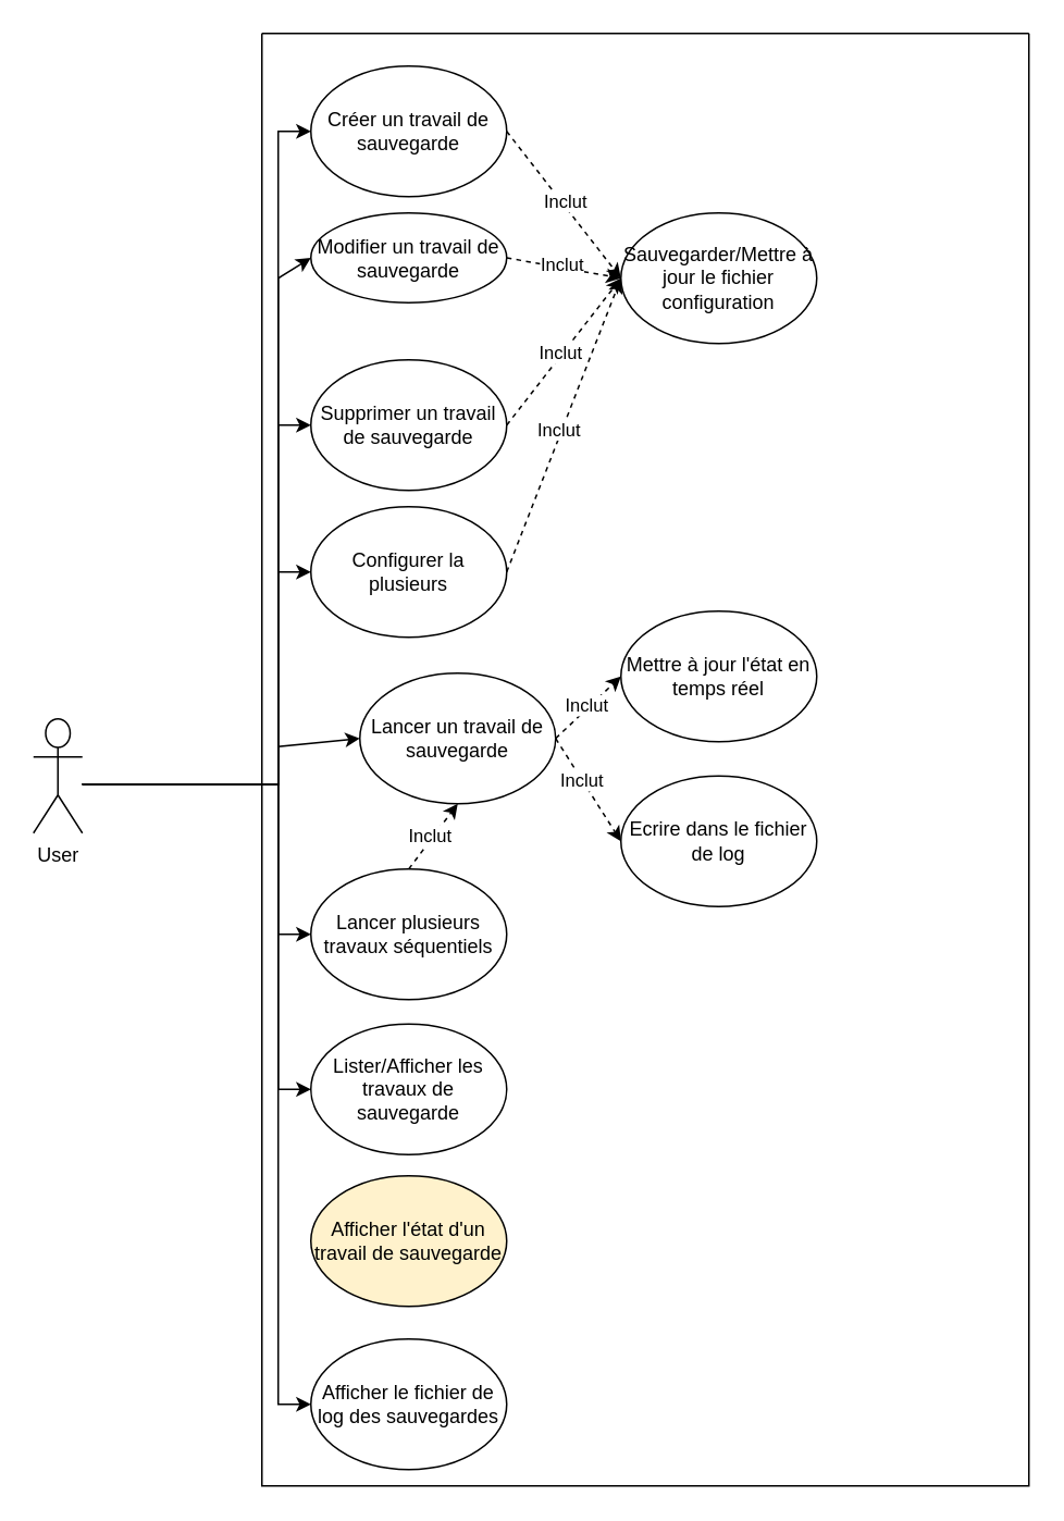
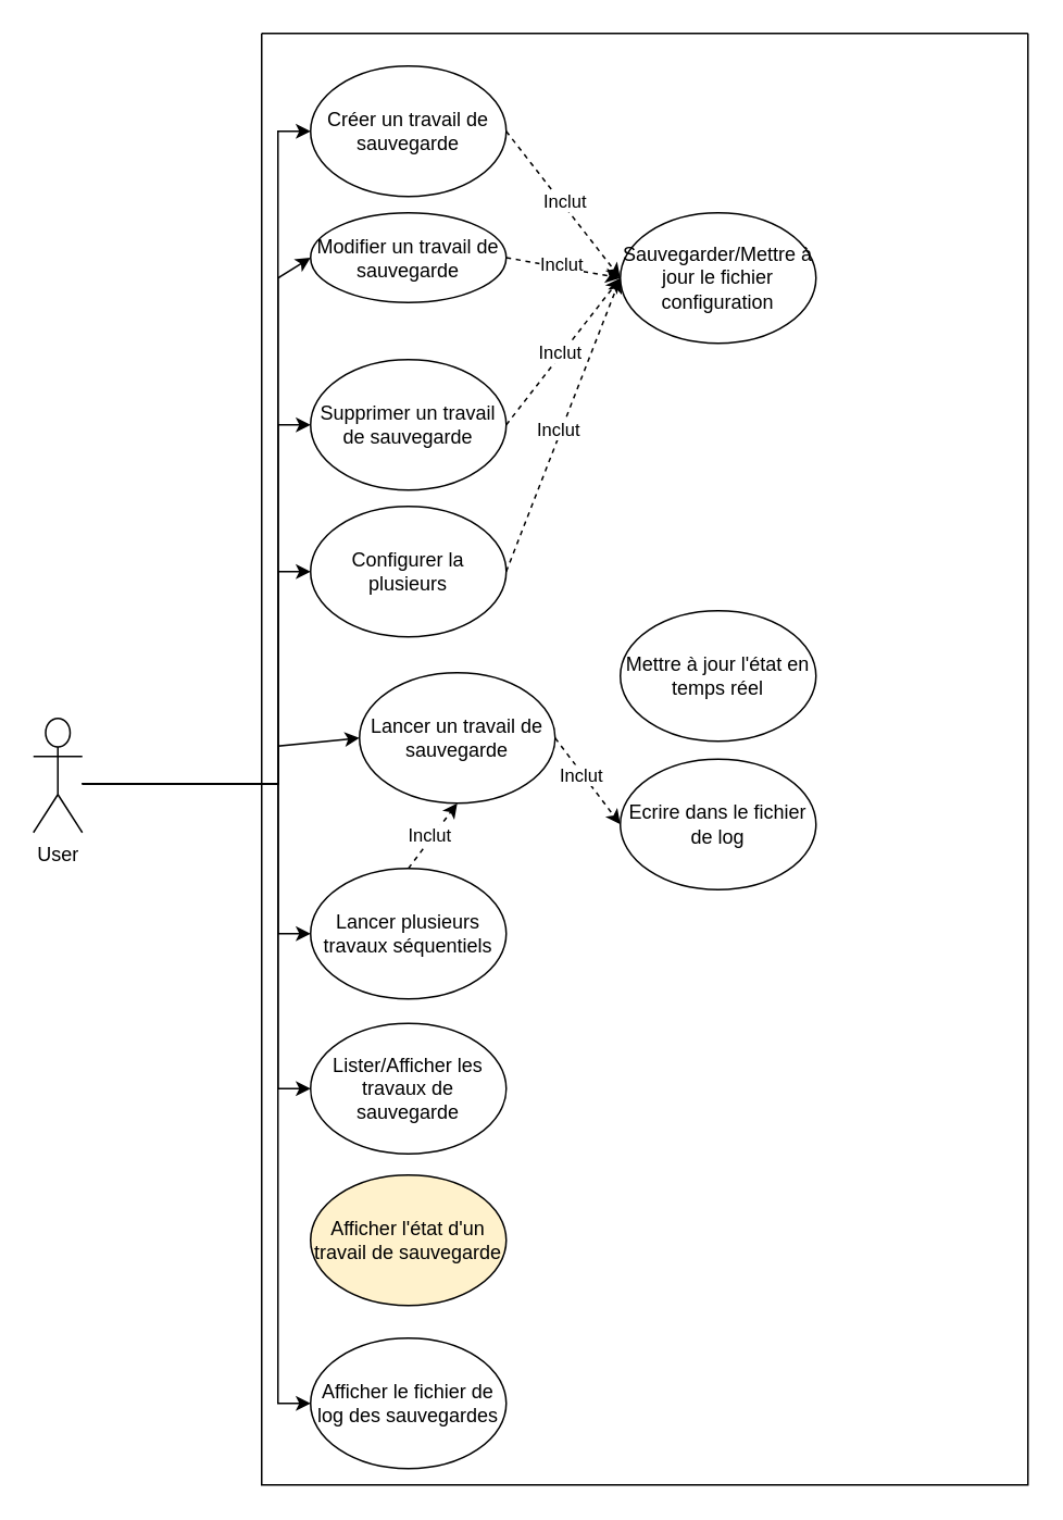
  <mxCell id="0" />
  <mxCell id="1" parent="0" />
  <mxCell id="2" value="" style="swimlane;startSize=0;" vertex="1" parent="1"><mxGeometry x="160" y="20" width="470" height="890" as="geometry" /></mxCell>
  <mxCell id="3" value="Créer un travail de sauvegarde" style="ellipse;whiteSpace=wrap;html=1;" vertex="1" parent="2"><mxGeometry x="30" y="20" width="120" height="80" as="geometry" /></mxCell>
  <mxCell id="4" value="Modifier un travail de sauvegarde" style="ellipse;whiteSpace=wrap;html=1;" vertex="1" parent="2"><mxGeometry x="30" y="110" width="120" height="55" as="geometry" /></mxCell>
  <mxCell id="5" value="Supprimer un travail de sauvegarde" style="ellipse;whiteSpace=wrap;html=1;" vertex="1" parent="2"><mxGeometry x="30" y="200" width="120" height="80" as="geometry" /></mxCell>
  <mxCell id="6" value="Lancer un travail de sauvegarde" style="ellipse;whiteSpace=wrap;html=1;" vertex="1" parent="2"><mxGeometry x="60" y="392" width="120" height="80" as="geometry" /></mxCell>
  <mxCell id="7" value="Lister/Afficher les travaux de sauvegarde" style="ellipse;whiteSpace=wrap;html=1;" vertex="1" parent="2"><mxGeometry x="30" y="607" width="120" height="80" as="geometry" /></mxCell>
  <mxCell id="8" value="Lancer plusieurs travaux séquentiels" style="ellipse;whiteSpace=wrap;html=1;" vertex="1" parent="2"><mxGeometry x="30" y="512" width="120" height="80" as="geometry" /></mxCell>
  <mxCell id="9" value="Mettre à jour l'état en temps réel" style="ellipse;whiteSpace=wrap;html=1;" vertex="1" parent="2"><mxGeometry x="220" y="354" width="120" height="80" as="geometry" /></mxCell>
- <mxCell id="10" value="Ecrire dans le fichier de log" style="ellipse;whiteSpace=wrap;html=1;" vertex="1" parent="2"><mxGeometry x="220" y="455" width="120" height="80" as="geometry" /></mxCell>
+ <mxCell id="10" value="Ecrire dans le fichier de log" style="ellipse;whiteSpace=wrap;html=1;" vertex="1" parent="2"><mxGeometry x="220" y="445" width="120" height="80" as="geometry" /></mxCell>
  <mxCell id="11" value="" style="endArrow=classic;html=1;rounded=0;dashed=1;entryX=0;entryY=0.5;entryDx=0;entryDy=0;exitX=1;exitY=0.5;exitDx=0;exitDy=0;" edge="1" parent="2" source="6" target="10"><mxGeometry width="50" height="50" relative="1" as="geometry"><mxPoint x="70" y="547" as="sourcePoint" /><mxPoint x="120" y="497" as="targetPoint" /></mxGeometry></mxCell>
  <mxCell id="12" value="Inclut" style="edgeLabel;html=1;align=center;verticalAlign=middle;resizable=0;points=[];" connectable="0" vertex="1" parent="11"><mxGeometry x="-0.197" y="-1" relative="1" as="geometry"><mxPoint as="offset" /></mxGeometry></mxCell>
- <mxCell id="13" value="" style="endArrow=classic;html=1;rounded=0;dashed=1;entryX=0;entryY=0.5;entryDx=0;entryDy=0;exitX=1;exitY=0.5;exitDx=0;exitDy=0;" edge="1" parent="2" source="6" target="9"><mxGeometry width="50" height="50" relative="1" as="geometry"><mxPoint x="142" y="475" as="sourcePoint" /><mxPoint x="220" y="397" as="targetPoint" /></mxGeometry></mxCell>
- <mxCell id="14" value="Inclut" style="edgeLabel;html=1;align=center;verticalAlign=middle;resizable=0;points=[];" connectable="0" vertex="1" parent="13"><mxGeometry x="-0.036" y="2" relative="1" as="geometry"><mxPoint as="offset" /></mxGeometry></mxCell>
  <mxCell id="15" value="" style="endArrow=classic;html=1;rounded=0;dashed=1;entryX=0.5;entryY=1;entryDx=0;entryDy=0;exitX=0.5;exitY=0;exitDx=0;exitDy=0;" edge="1" parent="2" source="8" target="6"><mxGeometry width="50" height="50" relative="1" as="geometry"><mxPoint x="160" y="447" as="sourcePoint" /><mxPoint x="230" y="407" as="targetPoint" /></mxGeometry></mxCell>
  <mxCell id="16" value="Inclut" style="edgeLabel;html=1;align=center;verticalAlign=middle;resizable=0;points=[];" connectable="0" vertex="1" parent="15"><mxGeometry x="-0.036" y="2" relative="1" as="geometry"><mxPoint as="offset" /></mxGeometry></mxCell>
  <mxCell id="17" value="Sauvegarder/Mettre à jour le fichier configuration" style="ellipse;whiteSpace=wrap;html=1;" vertex="1" parent="2"><mxGeometry x="220" y="110" width="120" height="80" as="geometry" /></mxCell>
  <mxCell id="18" value="" style="endArrow=classic;html=1;rounded=0;dashed=1;entryX=0;entryY=0.5;entryDx=0;entryDy=0;exitX=1;exitY=0.5;exitDx=0;exitDy=0;" edge="1" parent="2" source="4" target="17"><mxGeometry width="50" height="50" relative="1" as="geometry"><mxPoint x="160" y="340" as="sourcePoint" /><mxPoint x="230" y="300" as="targetPoint" /></mxGeometry></mxCell>
  <mxCell id="19" value="Inclut" style="edgeLabel;html=1;align=center;verticalAlign=middle;resizable=0;points=[];" connectable="0" vertex="1" parent="18"><mxGeometry x="-0.036" y="2" relative="1" as="geometry"><mxPoint as="offset" /></mxGeometry></mxCell>
  <mxCell id="20" value="" style="endArrow=classic;html=1;rounded=0;dashed=1;entryX=0;entryY=0.5;entryDx=0;entryDy=0;exitX=1;exitY=0.5;exitDx=0;exitDy=0;" edge="1" parent="2" source="3" target="17"><mxGeometry width="50" height="50" relative="1" as="geometry"><mxPoint x="160" y="160" as="sourcePoint" /><mxPoint x="230" y="160" as="targetPoint" /></mxGeometry></mxCell>
  <mxCell id="21" value="Inclut" style="edgeLabel;html=1;align=center;verticalAlign=middle;resizable=0;points=[];" connectable="0" vertex="1" parent="20"><mxGeometry x="-0.036" y="2" relative="1" as="geometry"><mxPoint as="offset" /></mxGeometry></mxCell>
  <mxCell id="22" value="" style="endArrow=classic;html=1;rounded=0;dashed=1;entryX=0;entryY=0.5;entryDx=0;entryDy=0;exitX=1;exitY=0.5;exitDx=0;exitDy=0;" edge="1" parent="2" source="5" target="17"><mxGeometry width="50" height="50" relative="1" as="geometry"><mxPoint x="160" y="70" as="sourcePoint" /><mxPoint x="230" y="160" as="targetPoint" /></mxGeometry></mxCell>
  <mxCell id="23" value="Inclut" style="edgeLabel;html=1;align=center;verticalAlign=middle;resizable=0;points=[];" connectable="0" vertex="1" parent="22"><mxGeometry x="-0.036" y="2" relative="1" as="geometry"><mxPoint as="offset" /></mxGeometry></mxCell>
  <mxCell id="24" value="Configurer la plusieurs" style="ellipse;whiteSpace=wrap;html=1;" vertex="1" parent="2"><mxGeometry x="30" y="290" width="120" height="80" as="geometry" /></mxCell>
  <mxCell id="25" value="" style="endArrow=classic;html=1;rounded=0;dashed=1;entryX=0;entryY=0.5;entryDx=0;entryDy=0;exitX=1;exitY=0.5;exitDx=0;exitDy=0;" edge="1" parent="2" source="24" target="17"><mxGeometry width="50" height="50" relative="1" as="geometry"><mxPoint x="160" y="250" as="sourcePoint" /><mxPoint x="230" y="160" as="targetPoint" /></mxGeometry></mxCell>
  <mxCell id="26" value="Inclut" style="edgeLabel;html=1;align=center;verticalAlign=middle;resizable=0;points=[];" connectable="0" vertex="1" parent="25"><mxGeometry x="-0.036" y="2" relative="1" as="geometry"><mxPoint as="offset" /></mxGeometry></mxCell>
  <mxCell id="27" value="User" style="shape=umlActor;verticalLabelPosition=bottom;verticalAlign=top;html=1;outlineConnect=0;" vertex="1" parent="1"><mxGeometry x="20" y="440" width="30" height="70" as="geometry" /></mxCell>
  <mxCell id="28" value="Afficher l'état d'un travail de sauvegarde" style="ellipse;whiteSpace=wrap;html=1;fillColor=#fff2cc;" vertex="1" parent="1"><mxGeometry x="190" y="720" width="120" height="80" as="geometry" /></mxCell>
  <mxCell id="29" value="Afficher le fichier de log des sauvegardes" style="ellipse;whiteSpace=wrap;html=1;" vertex="1" parent="1"><mxGeometry x="190" y="820" width="120" height="80" as="geometry" /></mxCell>
  <mxCell id="30" value="" style="endArrow=classic;html=1;rounded=0;entryX=0;entryY=0.5;entryDx=0;entryDy=0;" edge="1" parent="1" target="6"><mxGeometry width="50" height="50" relative="1" as="geometry"><mxPoint x="50" y="480" as="sourcePoint" /><mxPoint x="190" y="462" as="targetPoint" /><Array as="points"><mxPoint x="170" y="480" /><mxPoint x="170" y="457" /></Array></mxGeometry></mxCell>
  <mxCell id="31" value="" style="endArrow=classic;html=1;rounded=0;entryX=0;entryY=0.5;entryDx=0;entryDy=0;" edge="1" parent="1" target="8"><mxGeometry width="50" height="50" relative="1" as="geometry"><mxPoint x="50" y="480" as="sourcePoint" /><mxPoint x="210" y="510" as="targetPoint" /><Array as="points"><mxPoint x="170" y="480" /><mxPoint x="170" y="572" /></Array></mxGeometry></mxCell>
  <mxCell id="32" value="" style="endArrow=classic;html=1;rounded=0;entryX=0;entryY=0.5;entryDx=0;entryDy=0;" edge="1" parent="1" target="7"><mxGeometry width="50" height="50" relative="1" as="geometry"><mxPoint x="50" y="480" as="sourcePoint" /><mxPoint x="210" y="440" as="targetPoint" /><Array as="points"><mxPoint x="170" y="480" /><mxPoint x="170" y="667" /></Array></mxGeometry></mxCell>
  <mxCell id="33" value="" style="endArrow=classic;html=1;rounded=0;entryX=0;entryY=0.5;entryDx=0;entryDy=0;" edge="1" parent="1" target="29"><mxGeometry width="50" height="50" relative="1" as="geometry"><mxPoint x="50" y="480" as="sourcePoint" /><mxPoint x="210" y="700" as="targetPoint" /><Array as="points"><mxPoint x="170" y="480" /><mxPoint x="170" y="860" /></Array></mxGeometry></mxCell>
  <mxCell id="34" value="" style="endArrow=classic;html=1;rounded=0;entryX=0;entryY=0.5;entryDx=0;entryDy=0;" edge="1" parent="1" target="24"><mxGeometry width="50" height="50" relative="1" as="geometry"><mxPoint x="50" y="480" as="sourcePoint" /><mxPoint x="210" y="360" as="targetPoint" /><Array as="points"><mxPoint x="170" y="480" /><mxPoint x="170" y="350" /></Array></mxGeometry></mxCell>
  <mxCell id="35" value="" style="endArrow=classic;html=1;rounded=0;entryX=0;entryY=0.5;entryDx=0;entryDy=0;" edge="1" parent="1" target="5"><mxGeometry width="50" height="50" relative="1" as="geometry"><mxPoint x="50" y="480" as="sourcePoint" /><mxPoint x="210" y="450" as="targetPoint" /><Array as="points"><mxPoint x="170" y="480" /><mxPoint x="170" y="260" /></Array></mxGeometry></mxCell>
  <mxCell id="36" value="" style="endArrow=classic;html=1;rounded=0;entryX=0;entryY=0.5;entryDx=0;entryDy=0;" edge="1" parent="1" target="4"><mxGeometry width="50" height="50" relative="1" as="geometry"><mxPoint x="50" y="480" as="sourcePoint" /><mxPoint x="210" y="280" as="targetPoint" /><Array as="points"><mxPoint x="170" y="480" /><mxPoint x="170" y="170" /></Array></mxGeometry></mxCell>
  <mxCell id="37" value="" style="endArrow=classic;html=1;rounded=0;entryX=0;entryY=0.5;entryDx=0;entryDy=0;" edge="1" parent="1" target="3"><mxGeometry width="50" height="50" relative="1" as="geometry"><mxPoint x="50" y="480" as="sourcePoint" /><mxPoint x="210" y="280" as="targetPoint" /><Array as="points"><mxPoint x="170" y="480" /><mxPoint x="170" y="80" /></Array></mxGeometry></mxCell>
